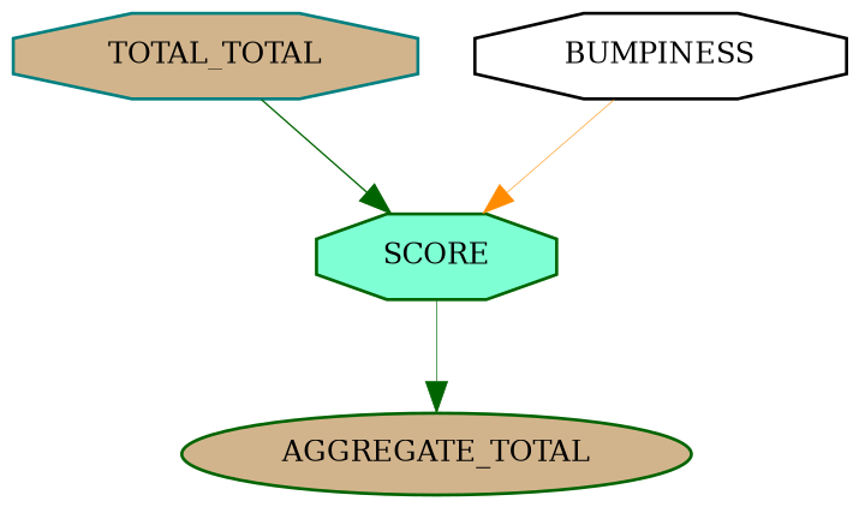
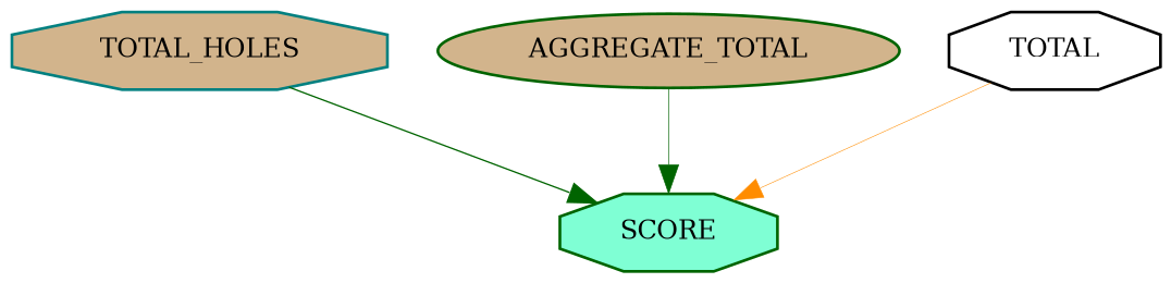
  digraph {
    node [color=darkgreen fillcolor=tan fontsize=9 shape=octagon style=filled]
    edge [color=darkgreen style=solid]
-   TOTAL_HOLES [color=teal height=0.2 width=0.2 label=TOTAL_TOTAL]
+   TOTAL_HOLES [color=teal height=0.2 width=0.2]
    SCORE [fillcolor=aquamarine height=0.2 width=0.2]
    n3 [height=0.2 label=AGGREGATE_TOTAL shape=ellipse width=0.2]
-   BUMPINESS [color=black fillcolor=white height=0.2 width=0.2]
+   BUMPINESS [color=black fillcolor=white height=0.2 width=0.2 label=TOTAL]
    TOTAL_HOLES -> SCORE [penwidth=0.4877008264875863]
-   SCORE -> n3 [penwidth=0.23887028386576611]
+   n3 -> SCORE [penwidth=0.23887028386576611]
    BUMPINESS -> SCORE [color=darkorange penwidth=0.2026956151038101]
  }
